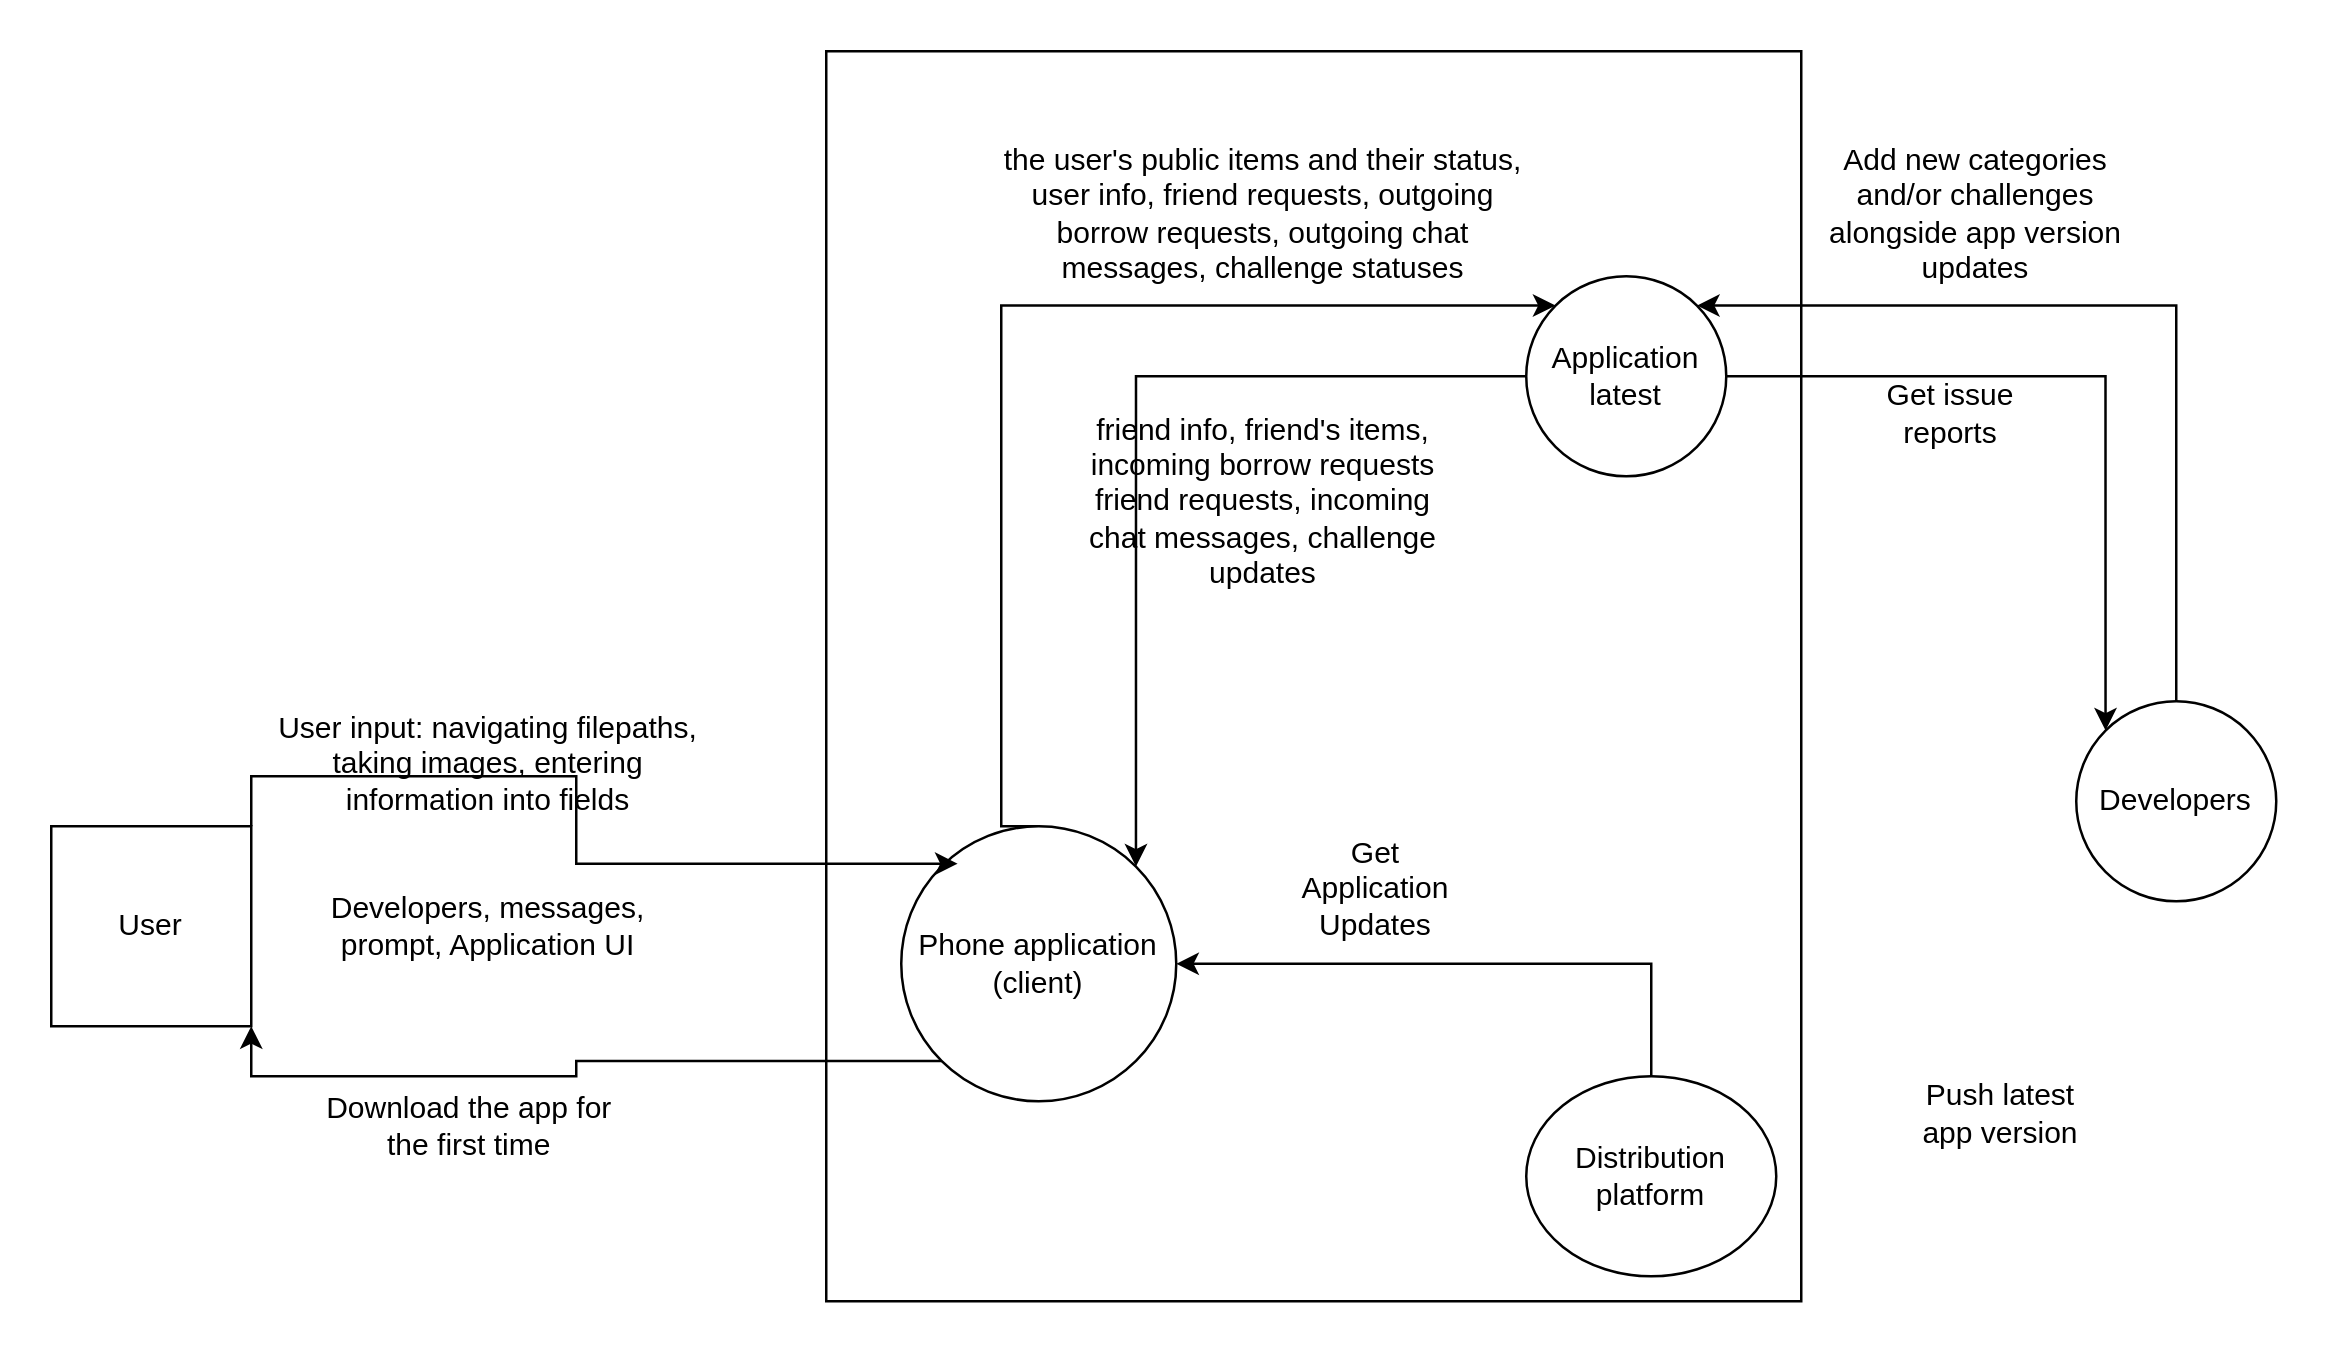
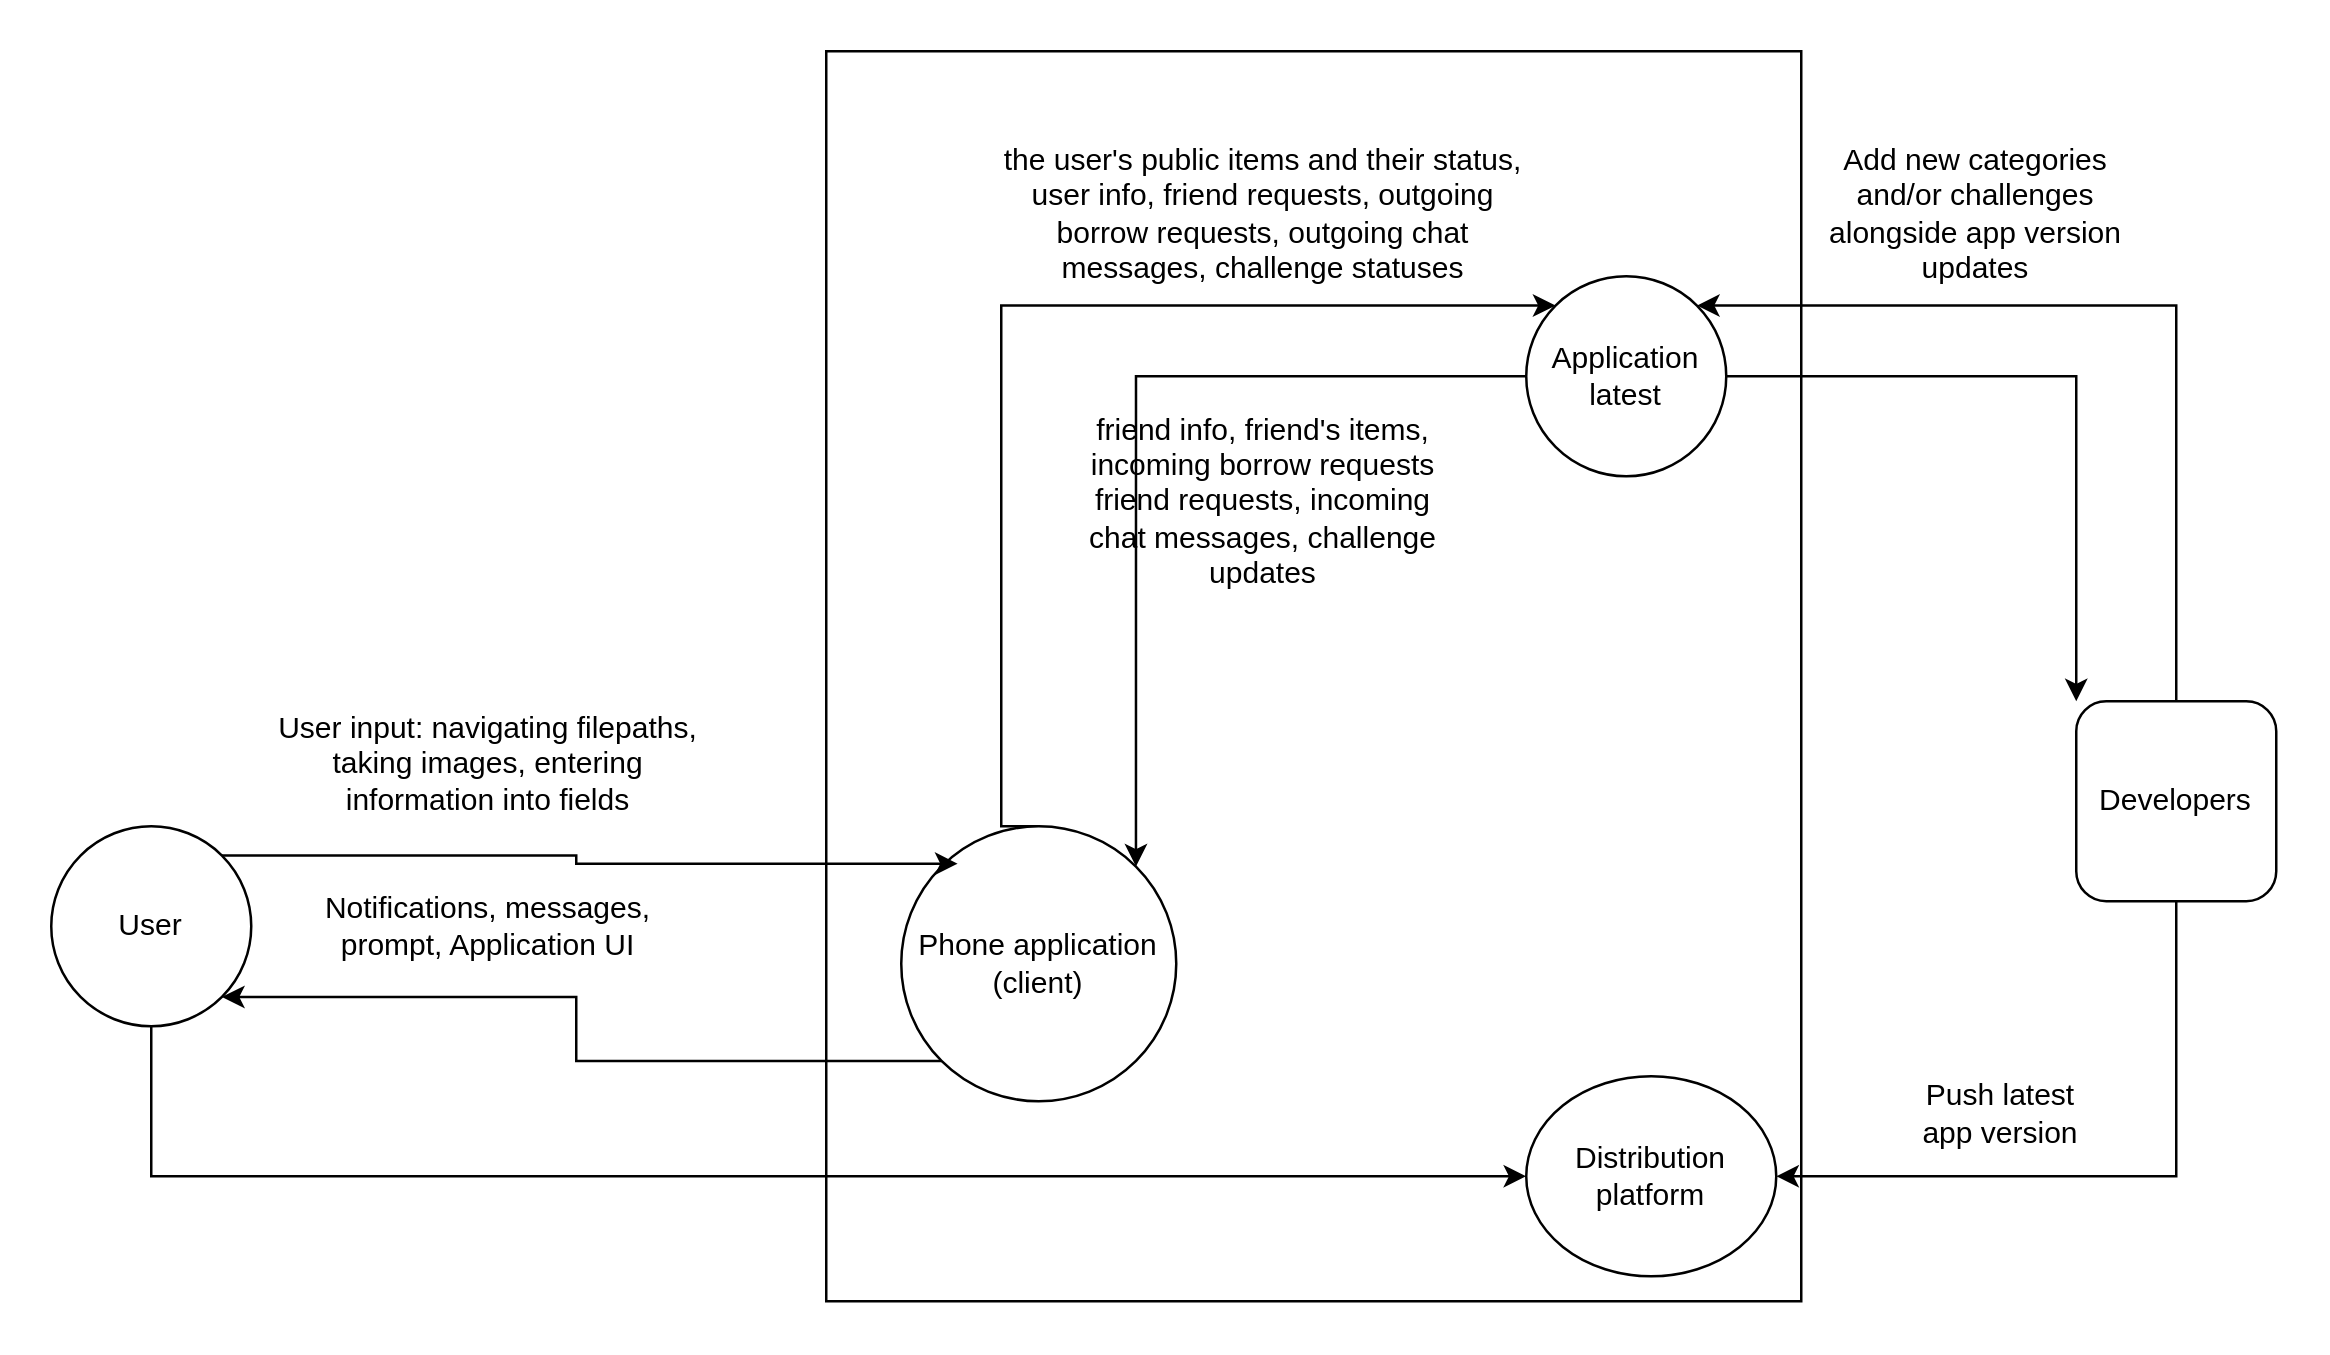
  <mxCell id="0" />
  <mxCell id="1" parent="0" />
  <mxCell id="2" value="" style="rounded=0;whiteSpace=wrap;html=1;" vertex="1" parent="1"><mxGeometry x="330" y="20" width="390" height="500" as="geometry" /></mxCell>
  <mxCell id="3" style="edgeStyle=orthogonalEdgeStyle;rounded=0;orthogonalLoop=1;jettySize=auto;html=1;exitX=0;exitY=1;exitDx=0;exitDy=0;entryX=1;entryY=1;entryDx=0;entryDy=0;" edge="1" parent="1" source="5" target="10"><mxGeometry relative="1" as="geometry" /></mxCell>
  <mxCell id="4" style="edgeStyle=orthogonalEdgeStyle;rounded=0;orthogonalLoop=1;jettySize=auto;html=1;exitX=0.5;exitY=0;exitDx=0;exitDy=0;entryX=0;entryY=0;entryDx=0;entryDy=0;" edge="1" parent="1" source="5" target="8"><mxGeometry relative="1" as="geometry"><Array as="points"><mxPoint x="400" y="122" /></Array></mxGeometry></mxCell>
  <mxCell id="5" value="Phone application (client)" style="ellipse;whiteSpace=wrap;html=1;aspect=fixed;" vertex="1" parent="1"><mxGeometry x="360" y="330" width="110" height="110" as="geometry" /></mxCell>
  <mxCell id="6" style="edgeStyle=orthogonalEdgeStyle;rounded=0;orthogonalLoop=1;jettySize=auto;html=1;exitX=0;exitY=0.5;exitDx=0;exitDy=0;entryX=1;entryY=0;entryDx=0;entryDy=0;" edge="1" parent="1" source="8" target="5"><mxGeometry relative="1" as="geometry" /></mxCell>
  <mxCell id="7" style="edgeStyle=orthogonalEdgeStyle;rounded=0;orthogonalLoop=1;jettySize=auto;html=1;exitX=1;exitY=0.5;exitDx=0;exitDy=0;entryX=0;entryY=0;entryDx=0;entryDy=0;" edge="1" parent="1" source="8" target="18"><mxGeometry relative="1" as="geometry" /></mxCell>
  <mxCell id="8" value="Application latest" style="ellipse;whiteSpace=wrap;html=1;aspect=fixed;" vertex="1" parent="1"><mxGeometry x="610" y="110" width="80" height="80" as="geometry" /></mxCell>
- <mxCell id="10" value="User" style="whiteSpace=wrap;html=1;aspect=fixed;rounded=0;" vertex="1" parent="1"><mxGeometry x="20" y="330" width="80" height="80" as="geometry" /></mxCell>
+ <mxCell id="9" style="edgeStyle=orthogonalEdgeStyle;rounded=0;orthogonalLoop=1;jettySize=auto;html=1;exitX=0.5;exitY=1;exitDx=0;exitDy=0;entryX=0;entryY=0.5;entryDx=0;entryDy=0;" edge="1" parent="1" source="10" target="20"><mxGeometry relative="1" as="geometry" /></mxCell>
+ <mxCell id="10" value="User" style="ellipse;whiteSpace=wrap;html=1;aspect=fixed;" vertex="1" parent="1"><mxGeometry x="20" y="330" width="80" height="80" as="geometry" /></mxCell>
  <mxCell id="11" style="edgeStyle=orthogonalEdgeStyle;rounded=0;orthogonalLoop=1;jettySize=auto;html=1;exitX=1;exitY=0;exitDx=0;exitDy=0;entryX=0.205;entryY=0.136;entryDx=0;entryDy=0;entryPerimeter=0;" edge="1" parent="1" source="10" target="5"><mxGeometry relative="1" as="geometry" /></mxCell>
  <mxCell id="12" value="the user's public items and their status, user info, friend requests, outgoing borrow requests, outgoing chat messages, challenge statuses" style="text;html=1;align=center;verticalAlign=middle;whiteSpace=wrap;rounded=0;" vertex="1" parent="1"><mxGeometry x="400" y="25" width="210" height="120" as="geometry" /></mxCell>
  <mxCell id="13" value="friend info, friend's items, incoming borrow requests friend requests, incoming chat messages, challenge updates" style="text;html=1;align=center;verticalAlign=middle;whiteSpace=wrap;rounded=0;" vertex="1" parent="1"><mxGeometry x="430" y="160" width="150" height="80" as="geometry" /></mxCell>
  <mxCell id="14" value="User input: navigating filepaths, taking images, entering information into fields " style="text;html=1;align=center;verticalAlign=middle;whiteSpace=wrap;rounded=0;" vertex="1" parent="1"><mxGeometry x="110" y="280" width="170" height="50" as="geometry" /></mxCell>
- <mxCell id="15" value="Developers, messages, prompt, Application UI " style="text;html=1;align=center;verticalAlign=middle;whiteSpace=wrap;rounded=0;" vertex="1" parent="1"><mxGeometry x="125" y="350" width="140" height="40" as="geometry" /></mxCell>
+ <mxCell id="15" value="Notifications, messages, prompt, Application UI " style="text;html=1;align=center;verticalAlign=middle;whiteSpace=wrap;rounded=0;" vertex="1" parent="1"><mxGeometry x="125" y="350" width="140" height="40" as="geometry" /></mxCell>
  <mxCell id="16" style="edgeStyle=orthogonalEdgeStyle;rounded=0;orthogonalLoop=1;jettySize=auto;html=1;exitX=0.5;exitY=0;exitDx=0;exitDy=0;entryX=1;entryY=0;entryDx=0;entryDy=0;" edge="1" parent="1" source="18" target="8"><mxGeometry relative="1" as="geometry"><Array as="points"><mxPoint x="870" y="122" /></Array></mxGeometry></mxCell>
- <mxCell id="18" value="Developers" style="ellipse;whiteSpace=wrap;html=1;aspect=fixed;" vertex="1" parent="1"><mxGeometry x="830" y="280" width="80" height="80" as="geometry" /></mxCell>
- <mxCell id="19" style="edgeStyle=orthogonalEdgeStyle;rounded=0;orthogonalLoop=1;jettySize=auto;html=1;exitX=0.5;exitY=0;exitDx=0;exitDy=0;entryX=1;entryY=0.5;entryDx=0;entryDy=0;" edge="1" parent="1" source="20" target="5"><mxGeometry relative="1" as="geometry" /></mxCell>
+ <mxCell id="17" style="edgeStyle=orthogonalEdgeStyle;rounded=0;orthogonalLoop=1;jettySize=auto;html=1;exitX=0.5;exitY=1;exitDx=0;exitDy=0;entryX=1;entryY=0.5;entryDx=0;entryDy=0;" edge="1" parent="1" source="18" target="20"><mxGeometry relative="1" as="geometry" /></mxCell>
+ <mxCell id="18" value="Developers" style="whiteSpace=wrap;html=1;aspect=fixed;rounded=1;" vertex="1" parent="1"><mxGeometry x="830" y="280" width="80" height="80" as="geometry" /></mxCell>
  <mxCell id="20" value="Distribution platform" style="ellipse;whiteSpace=wrap;html=1;aspect=fixed;" vertex="1" parent="1"><mxGeometry x="610" y="430" width="100" height="80" as="geometry" /></mxCell>
- <mxCell id="21" value="Download the app for the first time" style="text;html=1;align=center;verticalAlign=middle;whiteSpace=wrap;rounded=0;" vertex="1" parent="1"><mxGeometry x="125" y="430" width="125" height="40" as="geometry" /></mxCell>
- <mxCell id="22" value="Get Application Updates" style="text;html=1;align=center;verticalAlign=middle;whiteSpace=wrap;rounded=0;" vertex="1" parent="1"><mxGeometry x="510" y="340" width="80" height="30" as="geometry" /></mxCell>
  <mxCell id="23" value="Push latest app version" style="text;html=1;align=center;verticalAlign=middle;whiteSpace=wrap;rounded=0;" vertex="1" parent="1"><mxGeometry x="760" y="430" width="80" height="30" as="geometry" /></mxCell>
- <mxCell id="24" value="Get issue reports" style="text;html=1;align=center;verticalAlign=middle;whiteSpace=wrap;rounded=0;" vertex="1" parent="1"><mxGeometry x="750" y="150" width="60" height="30" as="geometry" /></mxCell>
  <mxCell id="25" value="Add new categories and/or challenges alongside app version updates" style="text;html=1;align=center;verticalAlign=middle;whiteSpace=wrap;rounded=0;" vertex="1" parent="1"><mxGeometry x="730" y="60" width="120" height="50" as="geometry" /></mxCell>
